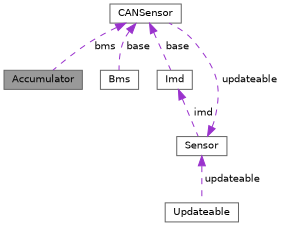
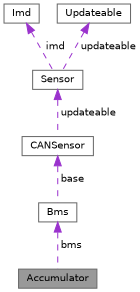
  digraph {
    node [color=gray40 fillcolor=white fontname=Helvetica fontsize=10 shape=box style=filled]
    edge [color=darkorchid3 dir=back fontname=Helvetica fontsize=10 labelfontname=Helvetica labelfontsize=10 style=dashed]
    n1 [fillcolor=grey60 fontcolor=black height=0.2 label=Accumulator width=0.4]
    n2 [height=0.2 label=Bms width=0.4]
    n3 [height=0.2 label=CANSensor width=0.4]
    n4 [height=0.2 label=Imd width=0.4]
    n5 [height=0.2 label=Sensor width=0.4]
    n6 [height=0.2 label=Updateable width=0.4]
-   n3 -> n1 [label=" bms"]
+   n2 -> n1 [label=" bms"]
    n3 -> n2 [label=" base"]
-   n3 -> n4 [label=" base"]
    n4 -> n5 [label=" imd"]
    n5 -> n3 [label=" updateable"]
-   n5 -> n6 [label=" updateable"]
+   n6 -> n5 [label=" updateable"]
  }
